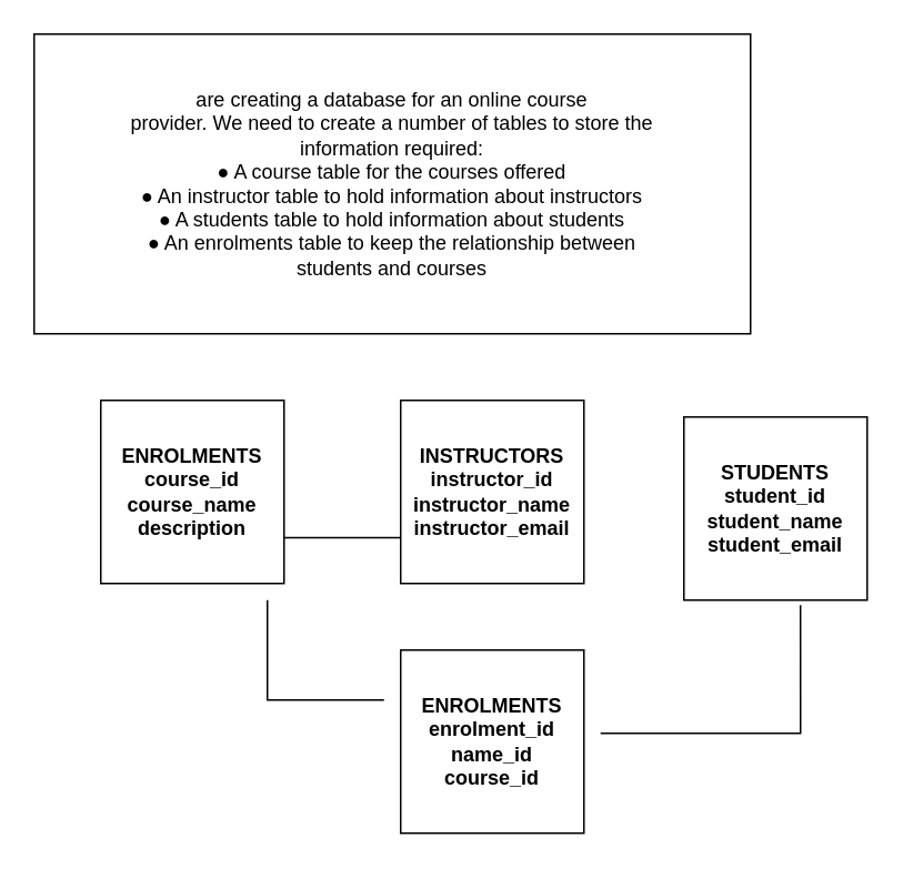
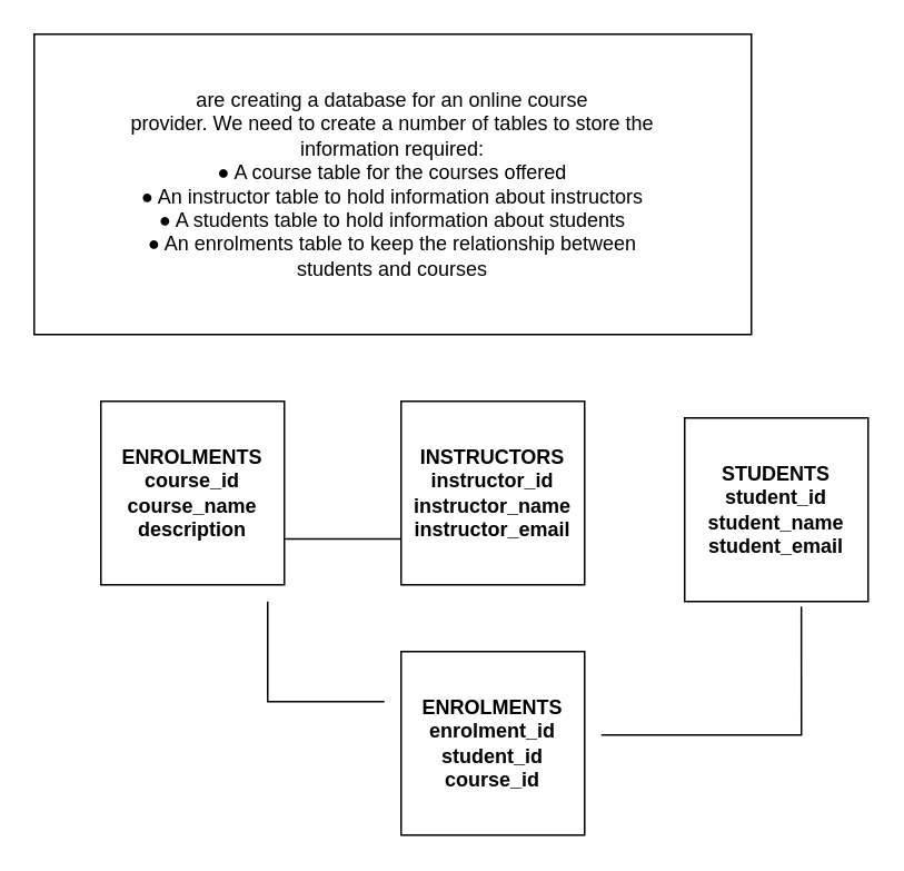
  <mxCell id="0" />
  <mxCell id="1" parent="0" />
  <mxCell id="2" value="are creating a database for an online course&#10;provider. We need to create a number of tables to store the&#10;information required:&#10;● A course table for the courses offered&#10;● An instructor table to hold information about instructors&#10;● A students table to hold information about students&#10;● An enrolments table to keep the relationship between&#10;students and courses" style="rounded=0;whiteSpace=wrap;html=1;" vertex="1" parent="1"><mxGeometry x="20" y="20" width="430" height="180" as="geometry" /></mxCell>
  <mxCell id="3" value="ENROLMENTS&lt;div&gt;course_id&lt;/div&gt;&lt;div&gt;course_name&lt;/div&gt;&lt;div&gt;description&lt;/div&gt;" style="whiteSpace=wrap;html=1;aspect=fixed;fontStyle=1" vertex="1" parent="1"><mxGeometry x="60" y="240" width="110" height="110" as="geometry" /></mxCell>
  <mxCell id="4" value="INSTRUCTORS&lt;div&gt;instructor_id&lt;/div&gt;&lt;div&gt;instructor_name&lt;/div&gt;&lt;div&gt;instructor_email&lt;/div&gt;" style="whiteSpace=wrap;html=1;aspect=fixed;fontStyle=1" vertex="1" parent="1"><mxGeometry x="240" y="240" width="110" height="110" as="geometry" /></mxCell>
  <mxCell id="5" value="STUDENTS&lt;br&gt;&lt;div&gt;student_id&lt;/div&gt;&lt;div&gt;student_name&lt;/div&gt;&lt;div&gt;student_email&lt;/div&gt;" style="whiteSpace=wrap;html=1;aspect=fixed;fontStyle=1" vertex="1" parent="1"><mxGeometry x="410" y="250" width="110" height="110" as="geometry" /></mxCell>
- <mxCell id="6" value="ENROLMENTS&lt;div&gt;enrolment_id&lt;br&gt;&lt;div&gt;name_id&lt;/div&gt;&lt;div&gt;course_id&lt;/div&gt;&lt;/div&gt;" style="whiteSpace=wrap;html=1;aspect=fixed;fontStyle=1" vertex="1" parent="1"><mxGeometry x="240" y="390" width="110" height="110" as="geometry" /></mxCell>
+ <mxCell id="6" value="ENROLMENTS&lt;div&gt;enrolment_id&lt;br&gt;&lt;div&gt;student_id&lt;/div&gt;&lt;div&gt;course_id&lt;/div&gt;&lt;/div&gt;" style="whiteSpace=wrap;html=1;aspect=fixed;fontStyle=1" vertex="1" parent="1"><mxGeometry x="240" y="390" width="110" height="110" as="geometry" /></mxCell>
  <mxCell id="7" value="" style="endArrow=none;html=1;rounded=0;entryX=0.636;entryY=1.027;entryDx=0;entryDy=0;entryPerimeter=0;" edge="1" parent="1" target="5"><mxGeometry width="50" height="50" relative="1" as="geometry"><mxPoint x="360" y="440" as="sourcePoint" /><mxPoint x="410" y="390" as="targetPoint" /><Array as="points"><mxPoint x="480" y="440" /></Array></mxGeometry></mxCell>
  <mxCell id="8" value="" style="endArrow=none;html=1;rounded=0;" edge="1" parent="1"><mxGeometry width="50" height="50" relative="1" as="geometry"><mxPoint x="230" y="420" as="sourcePoint" /><mxPoint x="160" y="360" as="targetPoint" /><Array as="points"><mxPoint x="160" y="420" /></Array></mxGeometry></mxCell>
  <mxCell id="9" value="" style="endArrow=none;html=1;rounded=0;entryX=0;entryY=0.75;entryDx=0;entryDy=0;exitX=1;exitY=0.75;exitDx=0;exitDy=0;" edge="1" parent="1" source="3" target="4"><mxGeometry width="50" height="50" relative="1" as="geometry"><mxPoint x="180" y="330" as="sourcePoint" /><mxPoint x="200" y="290" as="targetPoint" /></mxGeometry></mxCell>
